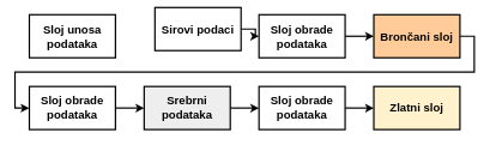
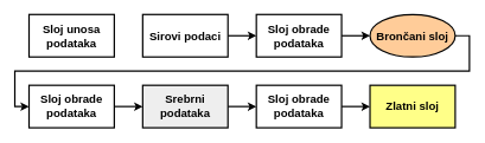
  <mxCell id="0" />
  <mxCell id="1" parent="0" />
  <mxCell id="2" value="Sloj unosa podataka" style="rounded=0;whiteSpace=wrap;html=1;fontSize=16;fontStyle=1;strokeWidth=2;strokeColor=#000000;" parent="1" vertex="1"><mxGeometry x="40" y="20" width="120" height="60" as="geometry" /></mxCell>
  <mxCell id="3" style="edgeStyle=orthogonalEdgeStyle;rounded=0;orthogonalLoop=1;jettySize=auto;html=1;strokeWidth=2;strokeColor=#000000;" parent="1" source="4" target="6" edge="1"><mxGeometry relative="1" as="geometry" /></mxCell>
- <mxCell id="4" value="Sirovi podaci" style="rounded=0;whiteSpace=wrap;html=1;fontSize=16;fontStyle=1;strokeWidth=2;strokeColor=#000000;" parent="1" vertex="1"><mxGeometry x="215" y="10" width="120" height="60" as="geometry" /></mxCell>
+ <mxCell id="4" value="Sirovi podaci" style="rounded=0;whiteSpace=wrap;html=1;fontSize=16;fontStyle=1;strokeWidth=2;strokeColor=#000000;" parent="1" vertex="1"><mxGeometry x="200" y="20" width="120" height="60" as="geometry" /></mxCell>
  <mxCell id="5" style="edgeStyle=orthogonalEdgeStyle;rounded=0;orthogonalLoop=1;jettySize=auto;html=1;entryX=0;entryY=0.5;entryDx=0;entryDy=0;strokeWidth=2;strokeColor=#000000;" parent="1" source="6" target="8" edge="1"><mxGeometry relative="1" as="geometry" /></mxCell>
  <mxCell id="6" value="Sloj obrade podataka" style="rounded=0;whiteSpace=wrap;html=1;fontSize=16;fontStyle=1;strokeWidth=2;strokeColor=#000000;" parent="1" vertex="1"><mxGeometry x="360" y="20" width="120" height="60" as="geometry" /></mxCell>
  <mxCell id="7" style="edgeStyle=orthogonalEdgeStyle;rounded=0;orthogonalLoop=1;jettySize=auto;html=1;entryX=0;entryY=0.5;entryDx=0;entryDy=0;strokeWidth=2;strokeColor=#000000;" parent="1" source="8" target="10" edge="1"><mxGeometry relative="1" as="geometry"><Array as="points"><mxPoint x="660" y="50" /><mxPoint x="660" y="100" /><mxPoint x="20" y="100" /><mxPoint x="20" y="150" /></Array></mxGeometry></mxCell>
- <mxCell id="8" value="Brončani sloj" style="rounded=0;whiteSpace=wrap;html=1;fillColor=#FFCC99;strokeColor=#000000;fontSize=16;fontStyle=1;strokeWidth=2;" parent="1" vertex="1"><mxGeometry x="520" y="20" width="120" height="60" as="geometry" /></mxCell>
+ <mxCell id="8" value="Brončani sloj" style="ellipse;whiteSpace=wrap;html=1;fillColor=#FFCC99;strokeColor=#000000;fontSize=16;fontStyle=1;strokeWidth=2;" parent="1" vertex="1"><mxGeometry x="520" y="20" width="120" height="60" as="geometry" /></mxCell>
  <mxCell id="9" style="edgeStyle=orthogonalEdgeStyle;rounded=0;orthogonalLoop=1;jettySize=auto;html=1;entryX=0;entryY=0.5;entryDx=0;entryDy=0;strokeWidth=2;strokeColor=#000000;" parent="1" source="10" target="12" edge="1"><mxGeometry relative="1" as="geometry" /></mxCell>
  <mxCell id="10" value="Sloj obrade podataka" style="rounded=0;whiteSpace=wrap;html=1;fontSize=16;fontStyle=1;strokeWidth=2;strokeColor=#000000;" parent="1" vertex="1"><mxGeometry x="40" y="120" width="120" height="60" as="geometry" /></mxCell>
  <mxCell id="11" style="edgeStyle=orthogonalEdgeStyle;rounded=0;orthogonalLoop=1;jettySize=auto;html=1;entryX=0;entryY=0.5;entryDx=0;entryDy=0;strokeWidth=2;strokeColor=#000000;" parent="1" source="12" target="14" edge="1"><mxGeometry relative="1" as="geometry" /></mxCell>
  <mxCell id="12" value="Srebrni podataka" style="rounded=0;whiteSpace=wrap;html=1;fillColor=#EEEEEE;fontSize=16;fontStyle=1;strokeWidth=2;strokeColor=#000000;" parent="1" vertex="1"><mxGeometry x="200" y="120" width="120" height="60" as="geometry" /></mxCell>
  <mxCell id="13" style="edgeStyle=orthogonalEdgeStyle;rounded=0;orthogonalLoop=1;jettySize=auto;html=1;entryX=0;entryY=0.5;entryDx=0;entryDy=0;strokeWidth=2;strokeColor=#000000;" parent="1" source="14" target="15" edge="1"><mxGeometry relative="1" as="geometry" /></mxCell>
  <mxCell id="14" value="Sloj obrade podataka" style="rounded=0;whiteSpace=wrap;html=1;fontSize=16;fontStyle=1;strokeWidth=2;strokeColor=#000000;" parent="1" vertex="1"><mxGeometry x="360" y="120" width="120" height="60" as="geometry" /></mxCell>
- <mxCell id="15" value="Zlatni sloj" style="rounded=0;whiteSpace=wrap;html=1;fillColor=#fff2cc;strokeColor=#000000;fontSize=16;fontStyle=1;strokeWidth=2;" parent="1" vertex="1"><mxGeometry x="520" y="120" width="120" height="60" as="geometry" /></mxCell>
+ <mxCell id="15" value="Zlatni sloj" style="rounded=0;whiteSpace=wrap;html=1;fillColor=#ffff88;strokeColor=#000000;fontSize=16;fontStyle=1;strokeWidth=2;" parent="1" vertex="1"><mxGeometry x="520" y="120" width="120" height="60" as="geometry" /></mxCell>
